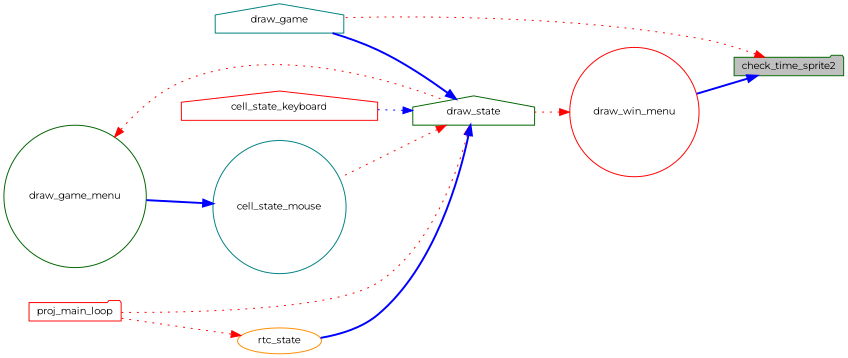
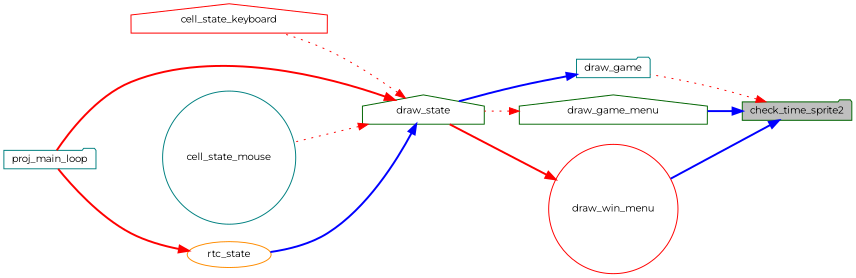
  digraph {
    fontname=Montserrat
    rankdir=RL
    node [color=darkgreen fillcolor=white fontname=Montserrat fontsize=10 shape=house style=filled]
    edge [color=red dir=back fontname=Montserrat fontsize=10 labelfontname=Helvetica labelfontsize=10 style=bold]
    n1 [fillcolor=grey75 fontcolor=black height=0.2 label=check_time_sprite2 shape=folder width=0.4]
-   n2 [color=teal height=0.2 label=draw_game width=0.4]
-   n3 [height=0.2 label=draw_game_menu shape=circle width=0.4]
+   n2 [color=teal height=0.2 label=draw_game shape=folder width=0.4]
+   n3 [height=0.2 label=draw_game_menu width=0.4]
    n4 [color=red height=0.2 label=draw_win_menu shape=circle width=0.4]
    n5 [height=0.2 label=draw_state width=0.4]
    n6 [color=red height=0.2 label=cell_state_keyboard width=0.4]
-   n7 [color=red height=0.2 label=proj_main_loop shape=folder width=0.4]
+   n7 [color=teal height=0.2 label=proj_main_loop shape=folder width=0.4]
    n8 [color=teal height=0.2 label=cell_state_mouse shape=circle width=0.4]
    n9 [color=darkorange height=0.2 label=rtc_state shape=ellipse width=0.4]
    n1 -> n2 [style=dotted]
-   n8 -> n3 [color=blue]
+   n1 -> n3 [color=blue]
    n1 -> n4 [color=blue]
-   n5 -> n2 [color=blue]
+   n2 -> n5 [color=blue]
    n3 -> n5 [style=dotted]
-   n4 -> n5 [style=dotted]
-   n5 -> n6 [color=blue style=dotted]
-   n5 -> n7 [style=dotted]
+   n4 -> n5
+   n5 -> n6 [style=dotted]
+   n5 -> n7
    n5 -> n8 [style=dotted]
    n5 -> n9 [color=blue]
-   n9 -> n7 [style=dotted]
+   n9 -> n7
  }
